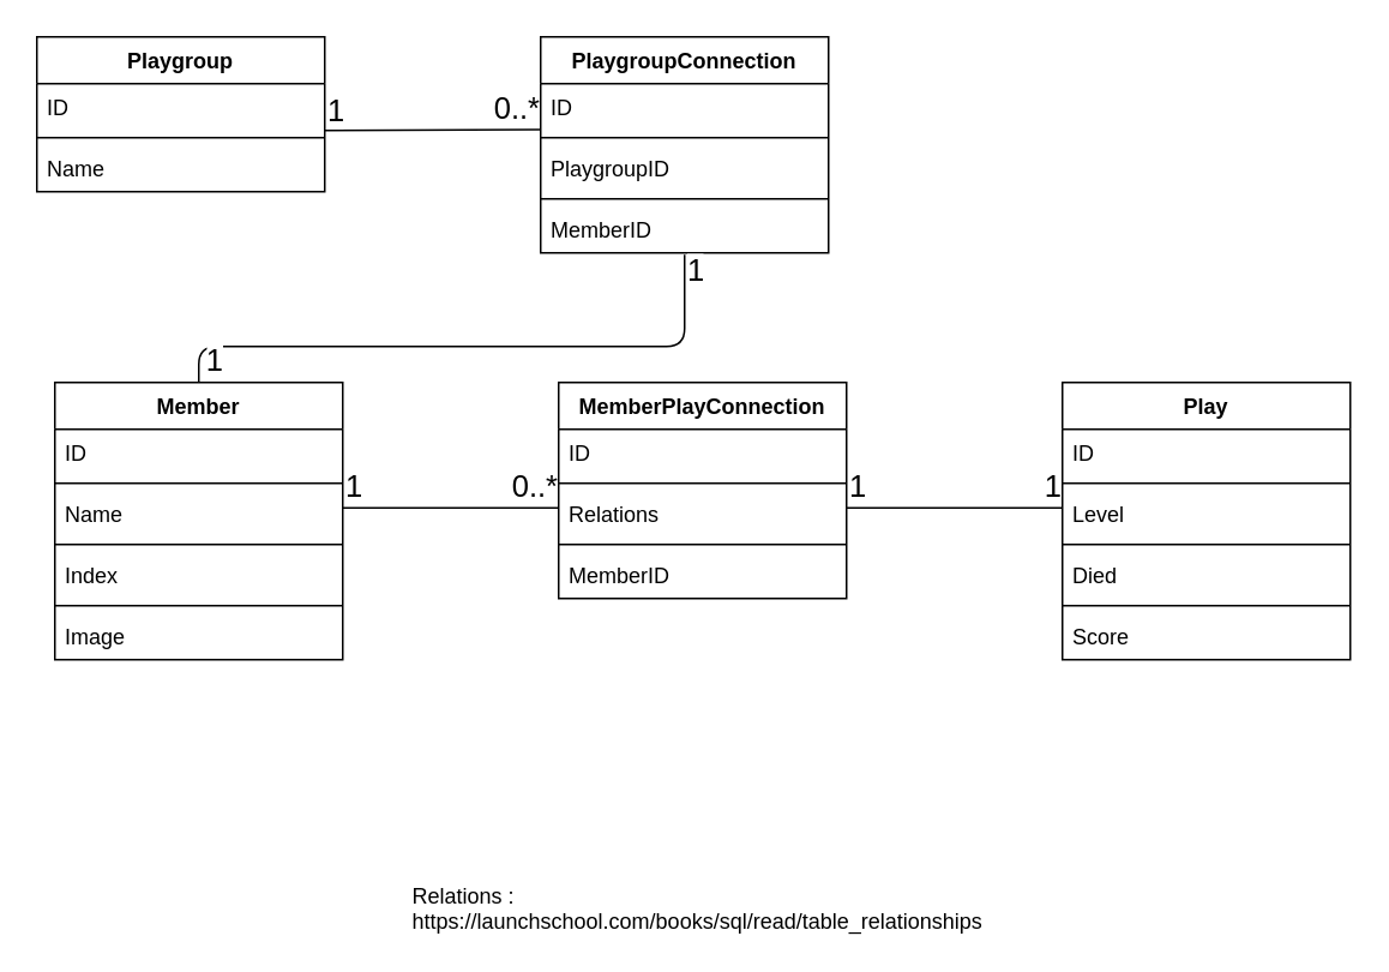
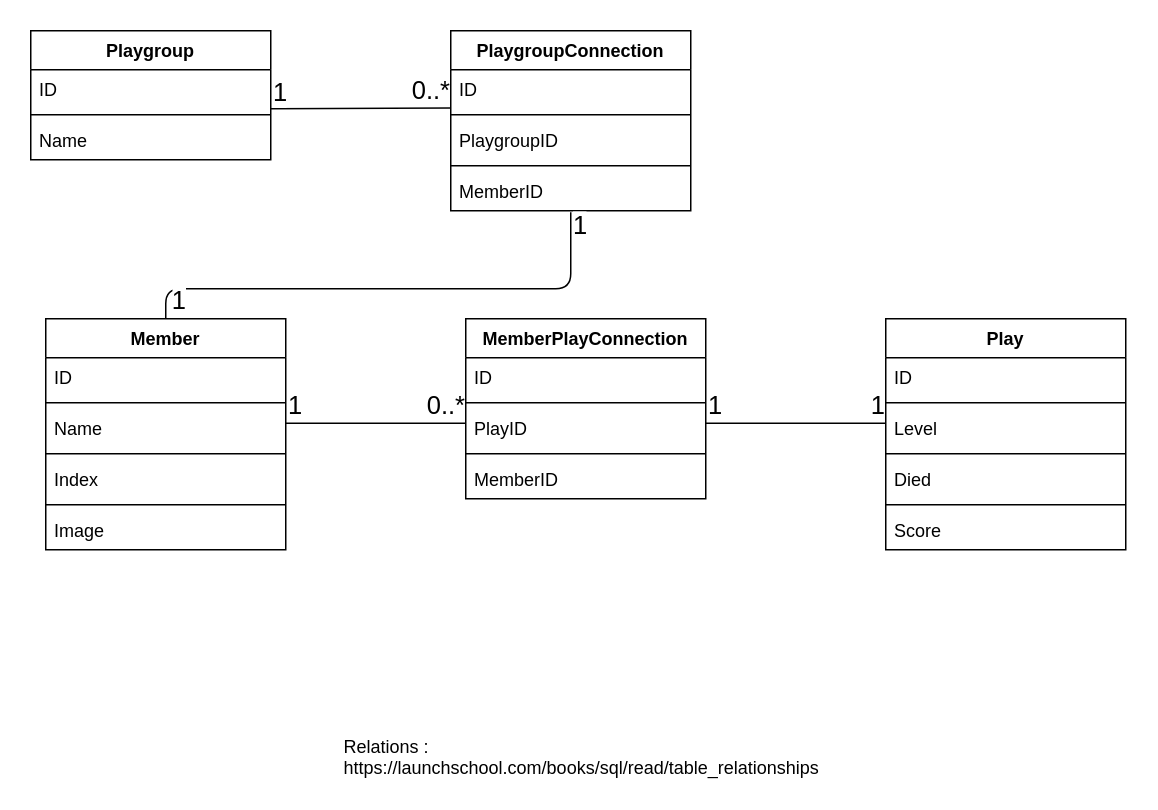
  <mxCell id="0" />
  <mxCell id="1" parent="0" />
  <mxCell id="2" value="Playgroup" style="swimlane;fontStyle=1;align=center;verticalAlign=top;childLayout=stackLayout;horizontal=1;startSize=26;horizontalStack=0;resizeParent=1;resizeParentMax=0;resizeLast=0;collapsible=1;marginBottom=0;" parent="1" vertex="1"><mxGeometry x="20" y="20" width="160" height="86" as="geometry" /></mxCell>
  <mxCell id="3" value="ID" style="text;strokeColor=none;fillColor=none;align=left;verticalAlign=top;spacingLeft=4;spacingRight=4;overflow=hidden;rotatable=0;points=[[0,0.5],[1,0.5]];portConstraint=eastwest;" parent="2" vertex="1"><mxGeometry y="26" width="160" height="26" as="geometry" /></mxCell>
  <mxCell id="4" value="" style="line;strokeWidth=1;fillColor=none;align=left;verticalAlign=middle;spacingTop=-1;spacingLeft=3;spacingRight=3;rotatable=0;labelPosition=right;points=[];portConstraint=eastwest;" parent="2" vertex="1"><mxGeometry y="52" width="160" height="8" as="geometry" /></mxCell>
  <mxCell id="5" value="Name" style="text;strokeColor=none;fillColor=none;align=left;verticalAlign=top;spacingLeft=4;spacingRight=4;overflow=hidden;rotatable=0;points=[[0,0.5],[1,0.5]];portConstraint=eastwest;" parent="2" vertex="1"><mxGeometry y="60" width="160" height="26" as="geometry" /></mxCell>
  <mxCell id="6" value="PlaygroupConnection" style="swimlane;fontStyle=1;align=center;verticalAlign=top;childLayout=stackLayout;horizontal=1;startSize=26;horizontalStack=0;resizeParent=1;resizeParentMax=0;resizeLast=0;collapsible=1;marginBottom=0;" parent="1" vertex="1"><mxGeometry x="300" y="20" width="160" height="120" as="geometry" /></mxCell>
  <mxCell id="7" value="ID" style="text;strokeColor=none;fillColor=none;align=left;verticalAlign=top;spacingLeft=4;spacingRight=4;overflow=hidden;rotatable=0;points=[[0,0.5],[1,0.5]];portConstraint=eastwest;" parent="6" vertex="1"><mxGeometry y="26" width="160" height="26" as="geometry" /></mxCell>
  <mxCell id="8" value="" style="line;strokeWidth=1;fillColor=none;align=left;verticalAlign=middle;spacingTop=-1;spacingLeft=3;spacingRight=3;rotatable=0;labelPosition=right;points=[];portConstraint=eastwest;" parent="6" vertex="1"><mxGeometry y="52" width="160" height="8" as="geometry" /></mxCell>
  <mxCell id="9" value="PlaygroupID" style="text;strokeColor=none;fillColor=none;align=left;verticalAlign=top;spacingLeft=4;spacingRight=4;overflow=hidden;rotatable=0;points=[[0,0.5],[1,0.5]];portConstraint=eastwest;" parent="6" vertex="1"><mxGeometry y="60" width="160" height="26" as="geometry" /></mxCell>
  <mxCell id="10" value="" style="line;strokeWidth=1;fillColor=none;align=left;verticalAlign=middle;spacingTop=-1;spacingLeft=3;spacingRight=3;rotatable=0;labelPosition=right;points=[];portConstraint=eastwest;" parent="6" vertex="1"><mxGeometry y="86" width="160" height="8" as="geometry" /></mxCell>
  <mxCell id="11" value="MemberID" style="text;strokeColor=none;fillColor=none;align=left;verticalAlign=top;spacingLeft=4;spacingRight=4;overflow=hidden;rotatable=0;points=[[0,0.5],[1,0.5]];portConstraint=eastwest;" parent="6" vertex="1"><mxGeometry y="94" width="160" height="26" as="geometry" /></mxCell>
  <mxCell id="12" value="Member" style="swimlane;fontStyle=1;align=center;verticalAlign=top;childLayout=stackLayout;horizontal=1;startSize=26;horizontalStack=0;resizeParent=1;resizeParentMax=0;resizeLast=0;collapsible=1;marginBottom=0;" parent="1" vertex="1"><mxGeometry x="30" y="212" width="160" height="154" as="geometry" /></mxCell>
  <mxCell id="13" value="ID" style="text;strokeColor=none;fillColor=none;align=left;verticalAlign=top;spacingLeft=4;spacingRight=4;overflow=hidden;rotatable=0;points=[[0,0.5],[1,0.5]];portConstraint=eastwest;" parent="12" vertex="1"><mxGeometry y="26" width="160" height="26" as="geometry" /></mxCell>
  <mxCell id="14" value="" style="line;strokeWidth=1;fillColor=none;align=left;verticalAlign=middle;spacingTop=-1;spacingLeft=3;spacingRight=3;rotatable=0;labelPosition=right;points=[];portConstraint=eastwest;" parent="12" vertex="1"><mxGeometry y="52" width="160" height="8" as="geometry" /></mxCell>
  <mxCell id="15" value="Name" style="text;strokeColor=none;fillColor=none;align=left;verticalAlign=top;spacingLeft=4;spacingRight=4;overflow=hidden;rotatable=0;points=[[0,0.5],[1,0.5]];portConstraint=eastwest;" parent="12" vertex="1"><mxGeometry y="60" width="160" height="26" as="geometry" /></mxCell>
  <mxCell id="16" value="" style="line;strokeWidth=1;fillColor=none;align=left;verticalAlign=middle;spacingTop=-1;spacingLeft=3;spacingRight=3;rotatable=0;labelPosition=right;points=[];portConstraint=eastwest;" parent="12" vertex="1"><mxGeometry y="86" width="160" height="8" as="geometry" /></mxCell>
  <mxCell id="17" value="Index" style="text;strokeColor=none;fillColor=none;align=left;verticalAlign=top;spacingLeft=4;spacingRight=4;overflow=hidden;rotatable=0;points=[[0,0.5],[1,0.5]];portConstraint=eastwest;" parent="12" vertex="1"><mxGeometry y="94" width="160" height="26" as="geometry" /></mxCell>
  <mxCell id="18" value="" style="line;strokeWidth=1;fillColor=none;align=left;verticalAlign=middle;spacingTop=-1;spacingLeft=3;spacingRight=3;rotatable=0;labelPosition=right;points=[];portConstraint=eastwest;" parent="12" vertex="1"><mxGeometry y="120" width="160" height="8" as="geometry" /></mxCell>
  <mxCell id="19" value="Image" style="text;strokeColor=none;fillColor=none;align=left;verticalAlign=top;spacingLeft=4;spacingRight=4;overflow=hidden;rotatable=0;points=[[0,0.5],[1,0.5]];portConstraint=eastwest;" parent="12" vertex="1"><mxGeometry y="128" width="160" height="26" as="geometry" /></mxCell>
  <mxCell id="20" value="" style="endArrow=none;html=1;edgeStyle=orthogonalEdgeStyle;" parent="1" edge="1"><mxGeometry relative="1" as="geometry"><mxPoint x="180" y="72" as="sourcePoint" /><mxPoint x="300" y="71.5" as="targetPoint" /><Array as="points"><mxPoint x="180" y="72" /></Array></mxGeometry></mxCell>
  <mxCell id="21" value="1" style="resizable=0;html=1;align=left;verticalAlign=bottom;labelBackgroundColor=#ffffff;fontSize=17;" parent="20" connectable="0" vertex="1"><mxGeometry x="-1" relative="1" as="geometry"><mxPoint y="0.5" as="offset" /></mxGeometry></mxCell>
  <mxCell id="22" value="0..*" style="resizable=0;html=1;align=right;verticalAlign=bottom;labelBackgroundColor=#ffffff;fontSize=17;" parent="20" connectable="0" vertex="1"><mxGeometry x="1" relative="1" as="geometry"><mxPoint y="0.5" as="offset" /></mxGeometry></mxCell>
  <mxCell id="23" value="" style="endArrow=none;html=1;edgeStyle=orthogonalEdgeStyle;exitX=0.5;exitY=1.038;exitDx=0;exitDy=0;exitPerimeter=0;entryX=0.5;entryY=0;entryDx=0;entryDy=0;" parent="1" source="11" target="12" edge="1"><mxGeometry relative="1" as="geometry"><mxPoint x="279.741" y="202.448" as="sourcePoint" /><mxPoint x="399.741" y="202.448" as="targetPoint" /><Array as="points"><mxPoint x="380" y="192" /><mxPoint x="110" y="192" /></Array></mxGeometry></mxCell>
  <mxCell id="24" value="1" style="resizable=0;html=1;align=left;verticalAlign=bottom;labelBackgroundColor=#ffffff;fontSize=17;" parent="23" connectable="0" vertex="1"><mxGeometry x="-1" relative="1" as="geometry"><mxPoint y="21" as="offset" /></mxGeometry></mxCell>
  <mxCell id="25" value="1" style="resizable=0;html=1;align=right;verticalAlign=bottom;labelBackgroundColor=#ffffff;fontSize=17;" parent="23" connectable="0" vertex="1"><mxGeometry x="1" relative="1" as="geometry"><mxPoint x="13.5" y="0.5" as="offset" /></mxGeometry></mxCell>
  <mxCell id="26" value="Play" style="swimlane;fontStyle=1;align=center;verticalAlign=top;childLayout=stackLayout;horizontal=1;startSize=26;horizontalStack=0;resizeParent=1;resizeParentMax=0;resizeLast=0;collapsible=1;marginBottom=0;" parent="1" vertex="1"><mxGeometry x="590" y="212" width="160" height="154" as="geometry" /></mxCell>
  <mxCell id="27" value="ID" style="text;strokeColor=none;fillColor=none;align=left;verticalAlign=top;spacingLeft=4;spacingRight=4;overflow=hidden;rotatable=0;points=[[0,0.5],[1,0.5]];portConstraint=eastwest;" parent="26" vertex="1"><mxGeometry y="26" width="160" height="26" as="geometry" /></mxCell>
  <mxCell id="28" value="" style="line;strokeWidth=1;fillColor=none;align=left;verticalAlign=middle;spacingTop=-1;spacingLeft=3;spacingRight=3;rotatable=0;labelPosition=right;points=[];portConstraint=eastwest;" parent="26" vertex="1"><mxGeometry y="52" width="160" height="8" as="geometry" /></mxCell>
  <mxCell id="29" value="Level" style="text;strokeColor=none;fillColor=none;align=left;verticalAlign=top;spacingLeft=4;spacingRight=4;overflow=hidden;rotatable=0;points=[[0,0.5],[1,0.5]];portConstraint=eastwest;" parent="26" vertex="1"><mxGeometry y="60" width="160" height="26" as="geometry" /></mxCell>
  <mxCell id="30" value="" style="line;strokeWidth=1;fillColor=none;align=left;verticalAlign=middle;spacingTop=-1;spacingLeft=3;spacingRight=3;rotatable=0;labelPosition=right;points=[];portConstraint=eastwest;" parent="26" vertex="1"><mxGeometry y="86" width="160" height="8" as="geometry" /></mxCell>
  <mxCell id="31" value="Died" style="text;strokeColor=none;fillColor=none;align=left;verticalAlign=top;spacingLeft=4;spacingRight=4;overflow=hidden;rotatable=0;points=[[0,0.5],[1,0.5]];portConstraint=eastwest;" parent="26" vertex="1"><mxGeometry y="94" width="160" height="26" as="geometry" /></mxCell>
  <mxCell id="32" value="" style="line;strokeWidth=1;fillColor=none;align=left;verticalAlign=middle;spacingTop=-1;spacingLeft=3;spacingRight=3;rotatable=0;labelPosition=right;points=[];portConstraint=eastwest;" parent="26" vertex="1"><mxGeometry y="120" width="160" height="8" as="geometry" /></mxCell>
  <mxCell id="33" value="Score" style="text;strokeColor=none;fillColor=none;align=left;verticalAlign=top;spacingLeft=4;spacingRight=4;overflow=hidden;rotatable=0;points=[[0,0.5],[1,0.5]];portConstraint=eastwest;" parent="26" vertex="1"><mxGeometry y="128" width="160" height="26" as="geometry" /></mxCell>
  <mxCell id="34" value="MemberPlayConnection" style="swimlane;fontStyle=1;align=center;verticalAlign=top;childLayout=stackLayout;horizontal=1;startSize=26;horizontalStack=0;resizeParent=1;resizeParentMax=0;resizeLast=0;collapsible=1;marginBottom=0;" parent="1" vertex="1"><mxGeometry x="310" y="212" width="160" height="120" as="geometry" /></mxCell>
  <mxCell id="35" value="ID" style="text;strokeColor=none;fillColor=none;align=left;verticalAlign=top;spacingLeft=4;spacingRight=4;overflow=hidden;rotatable=0;points=[[0,0.5],[1,0.5]];portConstraint=eastwest;" parent="34" vertex="1"><mxGeometry y="26" width="160" height="26" as="geometry" /></mxCell>
  <mxCell id="36" value="" style="line;strokeWidth=1;fillColor=none;align=left;verticalAlign=middle;spacingTop=-1;spacingLeft=3;spacingRight=3;rotatable=0;labelPosition=right;points=[];portConstraint=eastwest;" parent="34" vertex="1"><mxGeometry y="52" width="160" height="8" as="geometry" /></mxCell>
- <mxCell id="37" value="Relations" style="text;strokeColor=none;fillColor=none;align=left;verticalAlign=top;spacingLeft=4;spacingRight=4;overflow=hidden;rotatable=0;points=[[0,0.5],[1,0.5]];portConstraint=eastwest;" parent="34" vertex="1"><mxGeometry y="60" width="160" height="26" as="geometry" /></mxCell>
+ <mxCell id="37" value="PlayID" style="text;strokeColor=none;fillColor=none;align=left;verticalAlign=top;spacingLeft=4;spacingRight=4;overflow=hidden;rotatable=0;points=[[0,0.5],[1,0.5]];portConstraint=eastwest;" parent="34" vertex="1"><mxGeometry y="60" width="160" height="26" as="geometry" /></mxCell>
  <mxCell id="38" value="" style="line;strokeWidth=1;fillColor=none;align=left;verticalAlign=middle;spacingTop=-1;spacingLeft=3;spacingRight=3;rotatable=0;labelPosition=right;points=[];portConstraint=eastwest;" parent="34" vertex="1"><mxGeometry y="86" width="160" height="8" as="geometry" /></mxCell>
  <mxCell id="39" value="MemberID" style="text;strokeColor=none;fillColor=none;align=left;verticalAlign=top;spacingLeft=4;spacingRight=4;overflow=hidden;rotatable=0;points=[[0,0.5],[1,0.5]];portConstraint=eastwest;" parent="34" vertex="1"><mxGeometry y="94" width="160" height="26" as="geometry" /></mxCell>
  <mxCell id="40" value="" style="endArrow=none;html=1;edgeStyle=orthogonalEdgeStyle;" parent="1" edge="1"><mxGeometry relative="1" as="geometry"><mxPoint x="190" y="281.667" as="sourcePoint" /><mxPoint x="310" y="281.667" as="targetPoint" /><Array as="points"><mxPoint x="190" y="282" /></Array></mxGeometry></mxCell>
  <mxCell id="41" value="1" style="resizable=0;html=1;align=left;verticalAlign=bottom;labelBackgroundColor=#ffffff;fontSize=17;" parent="40" connectable="0" vertex="1"><mxGeometry x="-1" relative="1" as="geometry"><mxPoint y="0.5" as="offset" /></mxGeometry></mxCell>
  <mxCell id="42" value="0..*" style="resizable=0;html=1;align=right;verticalAlign=bottom;labelBackgroundColor=#ffffff;fontSize=17;" parent="40" connectable="0" vertex="1"><mxGeometry x="1" relative="1" as="geometry"><mxPoint y="0.5" as="offset" /></mxGeometry></mxCell>
  <mxCell id="43" value="" style="endArrow=none;html=1;edgeStyle=orthogonalEdgeStyle;" parent="1" edge="1"><mxGeometry relative="1" as="geometry"><mxPoint x="470" y="281.667" as="sourcePoint" /><mxPoint x="590" y="281.667" as="targetPoint" /><Array as="points"><mxPoint x="470" y="282" /></Array></mxGeometry></mxCell>
  <mxCell id="44" value="1" style="resizable=0;html=1;align=left;verticalAlign=bottom;labelBackgroundColor=#ffffff;fontSize=17;" parent="43" connectable="0" vertex="1"><mxGeometry x="-1" relative="1" as="geometry"><mxPoint y="0.5" as="offset" /></mxGeometry></mxCell>
  <mxCell id="45" value="1" style="resizable=0;html=1;align=right;verticalAlign=bottom;labelBackgroundColor=#ffffff;fontSize=17;" parent="43" connectable="0" vertex="1"><mxGeometry x="1" relative="1" as="geometry"><mxPoint y="0.5" as="offset" /></mxGeometry></mxCell>
  <mxCell id="46" value="Relations :&lt;br&gt;https://launchschool.com/books/sql/read/table_relationships" style="text;html=1;resizable=0;points=[];autosize=1;align=left;verticalAlign=top;spacingTop=-4;" parent="1" vertex="1"><mxGeometry x="227" y="488" width="330" height="30" as="geometry" /></mxCell>
  <mxCell id="47" value="&amp;nbsp;" style="text;html=1;resizable=0;points=[];autosize=1;align=left;verticalAlign=top;spacingTop=-4;" parent="1" vertex="1"><mxGeometry x="141" y="131" width="20" height="20" as="geometry" /></mxCell>
